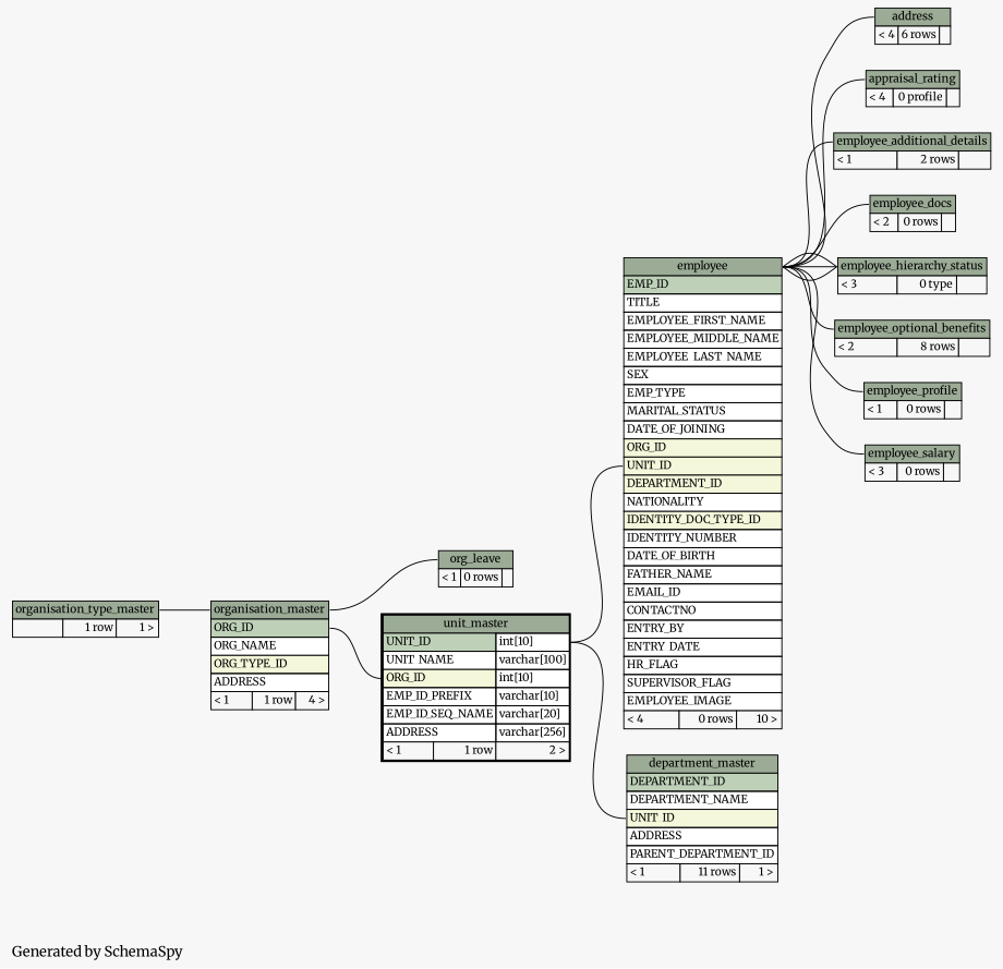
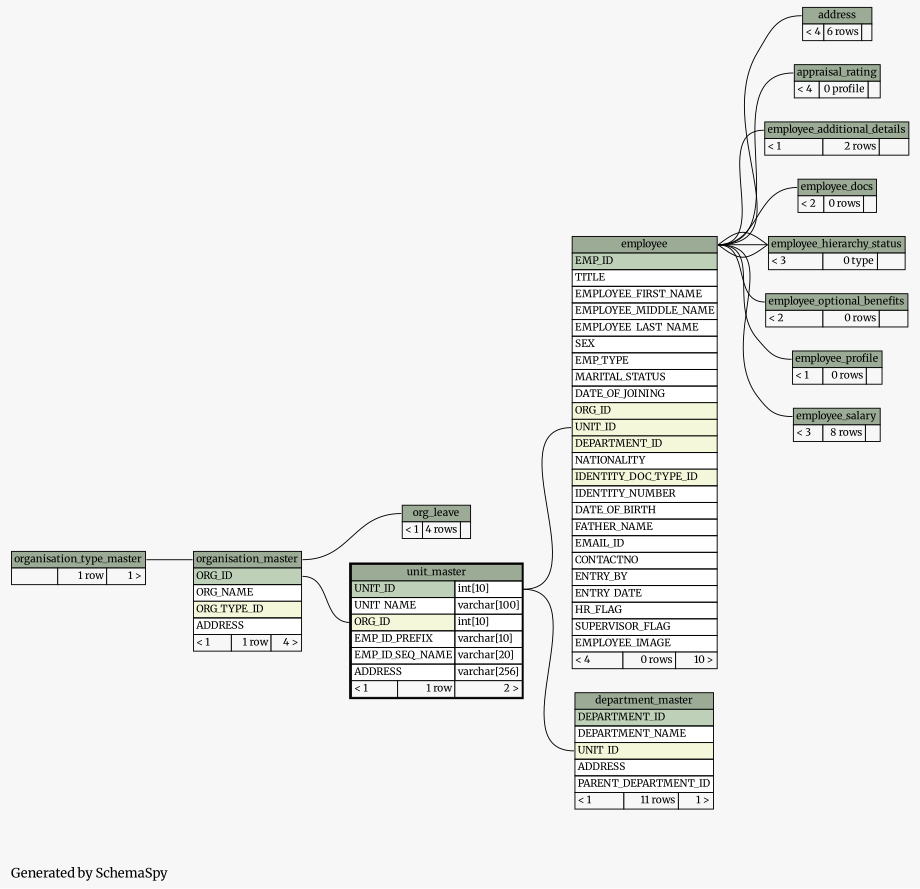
  digraph {
    bgcolor="#f7f7f7"
    fontname=Merriweather
    label="\nGenerated by SchemaSpy"
    labeljust=l
    rankdir=RL
    node [fontname=Merriweather fontsize=11 shape=plaintext]
    edge [arrowhead=none arrowsize=0.8 arrowtail=crowodot fontname=Merriweather headport="employee.heading:e" tailport="employee_hierarchy_status.heading:w"]
    n1 [label=<     <TABLE BORDER="0" CELLBORDER="1" CELLSPACING="0" BGCOLOR="#ffffff">       <TR><TD PORT="address.heading" COLSPAN="3" BGCOLOR="#9bab96" ALIGN="CENTER">address</TD></TR>       <TR><TD ALIGN="LEFT" BGCOLOR="#f7f7f7">&lt; 4</TD><TD ALIGN="RIGHT" BGCOLOR="#f7f7f7">6 rows</TD><TD ALIGN="RIGHT" BGCOLOR="#f7f7f7">  </TD></TR>     </TABLE>>]
    n2 [label=<     <TABLE BORDER="0" CELLBORDER="1" CELLSPACING="0" BGCOLOR="#ffffff">       <TR><TD PORT="employee.heading" COLSPAN="3" BGCOLOR="#9bab96" ALIGN="CENTER">employee</TD></TR>       <TR><TD PORT="EMP_ID" COLSPAN="3" BGCOLOR="#bed1b8" ALIGN="LEFT">EMP_ID</TD></TR>       <TR><TD PORT="TITLE" COLSPAN="3" ALIGN="LEFT">TITLE</TD></TR>       <TR><TD PORT="EMPLOYEE_FIRST_NAME" COLSPAN="3" ALIGN="LEFT">EMPLOYEE_FIRST_NAME</TD></TR>       <TR><TD PORT="EMPLOYEE_MIDDLE_NAME" COLSPAN="3" ALIGN="LEFT">EMPLOYEE_MIDDLE_NAME</TD></TR>       <TR><TD PORT="EMPLOYEE_LAST_NAME" COLSPAN="3" ALIGN="LEFT">EMPLOYEE_LAST_NAME</TD></TR>       <TR><TD PORT="SEX" COLSPAN="3" ALIGN="LEFT">SEX</TD></TR>       <TR><TD PORT="EMP_TYPE" COLSPAN="3" ALIGN="LEFT">EMP_TYPE</TD></TR>       <TR><TD PORT="MARITAL_STATUS" COLSPAN="3" ALIGN="LEFT">MARITAL_STATUS</TD></TR>       <TR><TD PORT="DATE_OF_JOINING" COLSPAN="3" ALIGN="LEFT">DATE_OF_JOINING</TD></TR>       <TR><TD PORT="ORG_ID" COLSPAN="3" BGCOLOR="#f4f7da" ALIGN="LEFT">ORG_ID</TD></TR>       <TR><TD PORT="UNIT_ID" COLSPAN="3" BGCOLOR="#f4f7da" ALIGN="LEFT">UNIT_ID</TD></TR>       <TR><TD PORT="DEPARTMENT_ID" COLSPAN="3" BGCOLOR="#f4f7da" ALIGN="LEFT">DEPARTMENT_ID</TD></TR>       <TR><TD PORT="NATIONALITY" COLSPAN="3" ALIGN="LEFT">NATIONALITY</TD></TR>       <TR><TD PORT="IDENTITY_DOC_TYPE_ID" COLSPAN="3" BGCOLOR="#f4f7da" ALIGN="LEFT">IDENTITY_DOC_TYPE_ID</TD></TR>       <TR><TD PORT="IDENTITY_NUMBER" COLSPAN="3" ALIGN="LEFT">IDENTITY_NUMBER</TD></TR>       <TR><TD PORT="DATE_OF_BIRTH" COLSPAN="3" ALIGN="LEFT">DATE_OF_BIRTH</TD></TR>       <TR><TD PORT="FATHER_NAME" COLSPAN="3" ALIGN="LEFT">FATHER_NAME</TD></TR>       <TR><TD PORT="EMAIL_ID" COLSPAN="3" ALIGN="LEFT">EMAIL_ID</TD></TR>       <TR><TD PORT="CONTACTNO" COLSPAN="3" ALIGN="LEFT">CONTACTNO</TD></TR>       <TR><TD PORT="ENTRY_BY" COLSPAN="3" ALIGN="LEFT">ENTRY_BY</TD></TR>       <TR><TD PORT="ENTRY_DATE" COLSPAN="3" ALIGN="LEFT">ENTRY_DATE</TD></TR>       <TR><TD PORT="HR_FLAG" COLSPAN="3" ALIGN="LEFT">HR_FLAG</TD></TR>       <TR><TD PORT="SUPERVISOR_FLAG" COLSPAN="3" ALIGN="LEFT">SUPERVISOR_FLAG</TD></TR>       <TR><TD PORT="EMPLOYEE_IMAGE" COLSPAN="3" ALIGN="LEFT">EMPLOYEE_IMAGE</TD></TR>       <TR><TD ALIGN="LEFT" BGCOLOR="#f7f7f7">&lt; 4</TD><TD ALIGN="RIGHT" BGCOLOR="#f7f7f7">0 rows</TD><TD ALIGN="RIGHT" BGCOLOR="#f7f7f7">10 &gt;</TD></TR>     </TABLE>>]
    n3 [label=<     <TABLE BORDER="2" CELLBORDER="1" CELLSPACING="0" BGCOLOR="#ffffff">       <TR><TD PORT="unit_master.heading" COLSPAN="3" BGCOLOR="#9bab96" ALIGN="CENTER">unit_master</TD></TR>       <TR><TD PORT="UNIT_ID" COLSPAN="2" BGCOLOR="#bed1b8" ALIGN="LEFT">UNIT_ID</TD><TD PORT="UNIT_ID.type" ALIGN="LEFT">int[10]</TD></TR>       <TR><TD PORT="UNIT_NAME" COLSPAN="2" ALIGN="LEFT">UNIT_NAME</TD><TD PORT="UNIT_NAME.type" ALIGN="LEFT">varchar[100]</TD></TR>       <TR><TD PORT="ORG_ID" COLSPAN="2" BGCOLOR="#f4f7da" ALIGN="LEFT">ORG_ID</TD><TD PORT="ORG_ID.type" ALIGN="LEFT">int[10]</TD></TR>       <TR><TD PORT="EMP_ID_PREFIX" COLSPAN="2" ALIGN="LEFT">EMP_ID_PREFIX</TD><TD PORT="EMP_ID_PREFIX.type" ALIGN="LEFT">varchar[10]</TD></TR>       <TR><TD PORT="EMP_ID_SEQ_NAME" COLSPAN="2" ALIGN="LEFT">EMP_ID_SEQ_NAME</TD><TD PORT="EMP_ID_SEQ_NAME.type" ALIGN="LEFT">varchar[20]</TD></TR>       <TR><TD PORT="ADDRESS" COLSPAN="2" ALIGN="LEFT">ADDRESS</TD><TD PORT="ADDRESS.type" ALIGN="LEFT">varchar[256]</TD></TR>       <TR><TD ALIGN="LEFT" BGCOLOR="#f7f7f7">&lt; 1</TD><TD ALIGN="RIGHT" BGCOLOR="#f7f7f7">1 row</TD><TD ALIGN="RIGHT" BGCOLOR="#f7f7f7">2 &gt;</TD></TR>     </TABLE>>]
    n4 [label=<     <TABLE BORDER="0" CELLBORDER="1" CELLSPACING="0" BGCOLOR="#ffffff">       <TR><TD PORT="organisation_master.heading" COLSPAN="3" BGCOLOR="#9bab96" ALIGN="CENTER">organisation_master</TD></TR>       <TR><TD PORT="ORG_ID" COLSPAN="3" BGCOLOR="#bed1b8" ALIGN="LEFT">ORG_ID</TD></TR>       <TR><TD PORT="ORG_NAME" COLSPAN="3" ALIGN="LEFT">ORG_NAME</TD></TR>       <TR><TD PORT="ORG_TYPE_ID" COLSPAN="3" BGCOLOR="#f4f7da" ALIGN="LEFT">ORG_TYPE_ID</TD></TR>       <TR><TD PORT="ADDRESS" COLSPAN="3" ALIGN="LEFT">ADDRESS</TD></TR>       <TR><TD ALIGN="LEFT" BGCOLOR="#f7f7f7">&lt; 1</TD><TD ALIGN="RIGHT" BGCOLOR="#f7f7f7">1 row</TD><TD ALIGN="RIGHT" BGCOLOR="#f7f7f7">4 &gt;</TD></TR>     </TABLE>>]
    n5 [label=<     <TABLE BORDER="0" CELLBORDER="1" CELLSPACING="0" BGCOLOR="#ffffff">       <TR><TD PORT="appraisal_rating.heading" COLSPAN="3" BGCOLOR="#9bab96" ALIGN="CENTER">appraisal_rating</TD></TR>       <TR><TD ALIGN="LEFT" BGCOLOR="#f7f7f7">&lt; 4</TD><TD ALIGN="RIGHT" BGCOLOR="#f7f7f7">0 profile</TD><TD ALIGN="RIGHT" BGCOLOR="#f7f7f7">  </TD></TR>     </TABLE>>]
    n6 [label=<     <TABLE BORDER="0" CELLBORDER="1" CELLSPACING="0" BGCOLOR="#ffffff">       <TR><TD PORT="department_master.heading" COLSPAN="3" BGCOLOR="#9bab96" ALIGN="CENTER">department_master</TD></TR>       <TR><TD PORT="DEPARTMENT_ID" COLSPAN="3" BGCOLOR="#bed1b8" ALIGN="LEFT">DEPARTMENT_ID</TD></TR>       <TR><TD PORT="DEPARTMENT_NAME" COLSPAN="3" ALIGN="LEFT">DEPARTMENT_NAME</TD></TR>       <TR><TD PORT="UNIT_ID" COLSPAN="3" BGCOLOR="#f4f7da" ALIGN="LEFT">UNIT_ID</TD></TR>       <TR><TD PORT="ADDRESS" COLSPAN="3" ALIGN="LEFT">ADDRESS</TD></TR>       <TR><TD PORT="PARENT_DEPARTMENT_ID" COLSPAN="3" ALIGN="LEFT">PARENT_DEPARTMENT_ID</TD></TR>       <TR><TD ALIGN="LEFT" BGCOLOR="#f7f7f7">&lt; 1</TD><TD ALIGN="RIGHT" BGCOLOR="#f7f7f7">11 rows</TD><TD ALIGN="RIGHT" BGCOLOR="#f7f7f7">1 &gt;</TD></TR>     </TABLE>>]
    n7 [label=<     <TABLE BORDER="0" CELLBORDER="1" CELLSPACING="0" BGCOLOR="#ffffff">       <TR><TD PORT="organisation_type_master.heading" COLSPAN="3" BGCOLOR="#9bab96" ALIGN="CENTER">organisation_type_master</TD></TR>       <TR><TD ALIGN="LEFT" BGCOLOR="#f7f7f7">  </TD><TD ALIGN="RIGHT" BGCOLOR="#f7f7f7">1 row</TD><TD ALIGN="RIGHT" BGCOLOR="#f7f7f7">1 &gt;</TD></TR>     </TABLE>>]
    n8 [label=<     <TABLE BORDER="0" CELLBORDER="1" CELLSPACING="0" BGCOLOR="#ffffff">       <TR><TD PORT="employee_additional_details.heading" COLSPAN="3" BGCOLOR="#9bab96" ALIGN="CENTER">employee_additional_details</TD></TR>       <TR><TD ALIGN="LEFT" BGCOLOR="#f7f7f7">&lt; 1</TD><TD ALIGN="RIGHT" BGCOLOR="#f7f7f7">2 rows</TD><TD ALIGN="RIGHT" BGCOLOR="#f7f7f7">  </TD></TR>     </TABLE>>]
    n9 [label=<     <TABLE BORDER="0" CELLBORDER="1" CELLSPACING="0" BGCOLOR="#ffffff">       <TR><TD PORT="employee_docs.heading" COLSPAN="3" BGCOLOR="#9bab96" ALIGN="CENTER">employee_docs</TD></TR>       <TR><TD ALIGN="LEFT" BGCOLOR="#f7f7f7">&lt; 2</TD><TD ALIGN="RIGHT" BGCOLOR="#f7f7f7">0 rows</TD><TD ALIGN="RIGHT" BGCOLOR="#f7f7f7">  </TD></TR>     </TABLE>>]
    n10 [label=<     <TABLE BORDER="0" CELLBORDER="1" CELLSPACING="0" BGCOLOR="#ffffff">       <TR><TD PORT="employee_hierarchy_status.heading" COLSPAN="3" BGCOLOR="#9bab96" ALIGN="CENTER">employee_hierarchy_status</TD></TR>       <TR><TD ALIGN="LEFT" BGCOLOR="#f7f7f7">&lt; 3</TD><TD ALIGN="RIGHT" BGCOLOR="#f7f7f7">0 type</TD><TD ALIGN="RIGHT" BGCOLOR="#f7f7f7">  </TD></TR>     </TABLE>>]
-   n11 [label=<     <TABLE BORDER="0" CELLBORDER="1" CELLSPACING="0" BGCOLOR="#ffffff">       <TR><TD PORT="employee_optional_benefits.heading" COLSPAN="3" BGCOLOR="#9bab96" ALIGN="CENTER">employee_optional_benefits</TD></TR>       <TR><TD ALIGN="LEFT" BGCOLOR="#f7f7f7">&lt; 2</TD><TD ALIGN="RIGHT" BGCOLOR="#f7f7f7">8 rows</TD><TD ALIGN="RIGHT" BGCOLOR="#f7f7f7">  </TD></TR>     </TABLE>>]
+   n11 [label=<     <TABLE BORDER="0" CELLBORDER="1" CELLSPACING="0" BGCOLOR="#ffffff">       <TR><TD PORT="employee_optional_benefits.heading" COLSPAN="3" BGCOLOR="#9bab96" ALIGN="CENTER">employee_optional_benefits</TD></TR>       <TR><TD ALIGN="LEFT" BGCOLOR="#f7f7f7">&lt; 2</TD><TD ALIGN="RIGHT" BGCOLOR="#f7f7f7">0 rows</TD><TD ALIGN="RIGHT" BGCOLOR="#f7f7f7">  </TD></TR>     </TABLE>>]
    n12 [label=<     <TABLE BORDER="0" CELLBORDER="1" CELLSPACING="0" BGCOLOR="#ffffff">       <TR><TD PORT="employee_profile.heading" COLSPAN="3" BGCOLOR="#9bab96" ALIGN="CENTER">employee_profile</TD></TR>       <TR><TD ALIGN="LEFT" BGCOLOR="#f7f7f7">&lt; 1</TD><TD ALIGN="RIGHT" BGCOLOR="#f7f7f7">0 rows</TD><TD ALIGN="RIGHT" BGCOLOR="#f7f7f7">  </TD></TR>     </TABLE>>]
-   n13 [label=<     <TABLE BORDER="0" CELLBORDER="1" CELLSPACING="0" BGCOLOR="#ffffff">       <TR><TD PORT="employee_salary.heading" COLSPAN="3" BGCOLOR="#9bab96" ALIGN="CENTER">employee_salary</TD></TR>       <TR><TD ALIGN="LEFT" BGCOLOR="#f7f7f7">&lt; 3</TD><TD ALIGN="RIGHT" BGCOLOR="#f7f7f7">0 rows</TD><TD ALIGN="RIGHT" BGCOLOR="#f7f7f7">  </TD></TR>     </TABLE>>]
-   n14 [label=<     <TABLE BORDER="0" CELLBORDER="1" CELLSPACING="0" BGCOLOR="#ffffff">       <TR><TD PORT="org_leave.heading" COLSPAN="3" BGCOLOR="#9bab96" ALIGN="CENTER">org_leave</TD></TR>       <TR><TD ALIGN="LEFT" BGCOLOR="#f7f7f7">&lt; 1</TD><TD ALIGN="RIGHT" BGCOLOR="#f7f7f7">0 rows</TD><TD ALIGN="RIGHT" BGCOLOR="#f7f7f7">  </TD></TR>     </TABLE>>]
+   n13 [label=<     <TABLE BORDER="0" CELLBORDER="1" CELLSPACING="0" BGCOLOR="#ffffff">       <TR><TD PORT="employee_salary.heading" COLSPAN="3" BGCOLOR="#9bab96" ALIGN="CENTER">employee_salary</TD></TR>       <TR><TD ALIGN="LEFT" BGCOLOR="#f7f7f7">&lt; 3</TD><TD ALIGN="RIGHT" BGCOLOR="#f7f7f7">8 rows</TD><TD ALIGN="RIGHT" BGCOLOR="#f7f7f7">  </TD></TR>     </TABLE>>]
+   n14 [label=<     <TABLE BORDER="0" CELLBORDER="1" CELLSPACING="0" BGCOLOR="#ffffff">       <TR><TD PORT="org_leave.heading" COLSPAN="3" BGCOLOR="#9bab96" ALIGN="CENTER">org_leave</TD></TR>       <TR><TD ALIGN="LEFT" BGCOLOR="#f7f7f7">&lt; 1</TD><TD ALIGN="RIGHT" BGCOLOR="#f7f7f7">4 rows</TD><TD ALIGN="RIGHT" BGCOLOR="#f7f7f7">  </TD></TR>     </TABLE>>]
    n1 -> n2 [arrowtail=tee tailport="address.heading:w"]
    n2 -> n3 [headport="UNIT_ID.type:e" tailport="UNIT_ID:w"]
    n3 -> n4 [headport="ORG_ID:e" tailport="ORG_ID:w"]
    n4 -> n7 [headport="organisation_type_master.heading:e" tailport="organisation_master.heading:w"]
    n5 -> n2 [arrowtail=crowtee tailport="appraisal_rating.heading:w"]
    n6 -> n3 [headport="UNIT_ID.type:e" tailport="UNIT_ID:w"]
    n8 -> n2 [arrowtail=tee tailport="employee_additional_details.heading:w"]
    n9 -> n2 [arrowtail=crowtee tailport="employee_docs.heading:w"]
    n10 -> n2 [arrowtail=tee]
    n10 -> n2
    n10 -> n2
    n11 -> n2 [tailport="employee_optional_benefits.heading:w"]
    n12 -> n2 [arrowtail=tee tailport="employee_profile.heading:w"]
    n13 -> n2 [arrowtail=crowtee tailport="employee_salary.heading:w"]
    n14 -> n4 [headport="organisation_master.heading:e" tailport="org_leave.heading:w"]
  }
